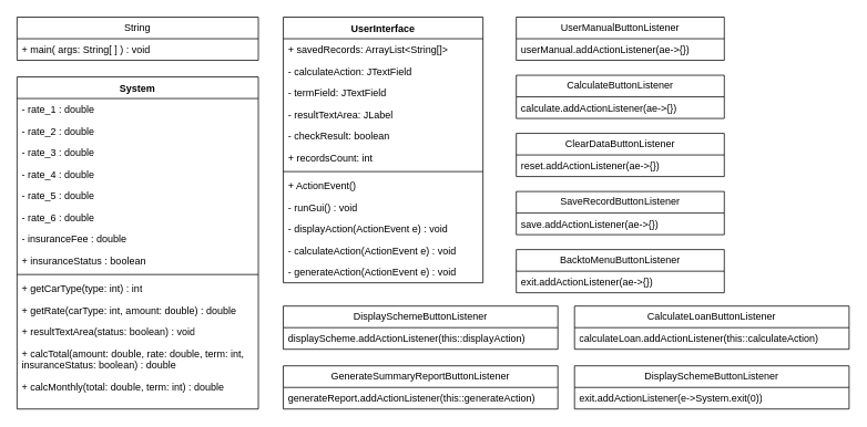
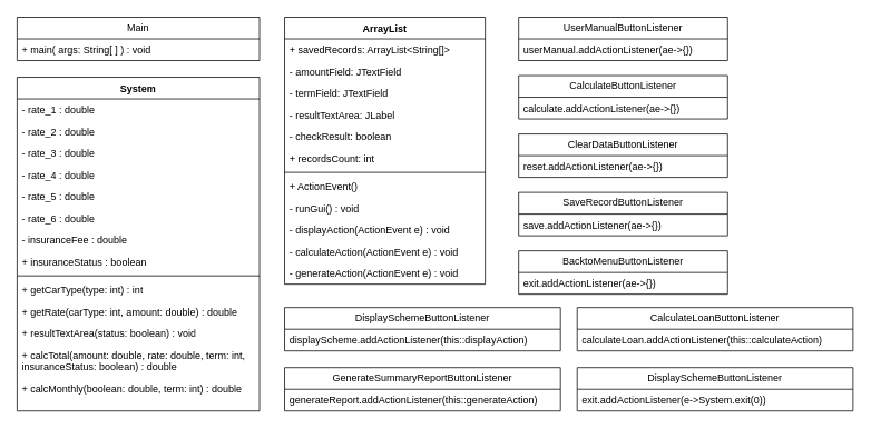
  <mxCell id="0" />
  <mxCell id="1" parent="0" />
- <mxCell id="2" value="UserInterface" style="swimlane;fontStyle=1;align=center;verticalAlign=top;childLayout=stackLayout;horizontal=1;startSize=26;horizontalStack=0;resizeParent=1;resizeParentMax=0;resizeLast=0;collapsible=1;marginBottom=0;whiteSpace=wrap;html=1;" vertex="1" parent="1"><mxGeometry x="340" y="20" width="240" height="320" as="geometry" /></mxCell>
+ <mxCell id="2" value="ArrayList" style="swimlane;fontStyle=1;align=center;verticalAlign=top;childLayout=stackLayout;horizontal=1;startSize=26;horizontalStack=0;resizeParent=1;resizeParentMax=0;resizeLast=0;collapsible=1;marginBottom=0;whiteSpace=wrap;html=1;" vertex="1" parent="1"><mxGeometry x="340" y="20" width="240" height="320" as="geometry" /></mxCell>
  <mxCell id="3" value="+ savedRecords: ArrayList&amp;lt;String[]&amp;gt;" style="text;strokeColor=none;fillColor=none;align=left;verticalAlign=top;spacingLeft=4;spacingRight=4;overflow=hidden;rotatable=0;points=[[0,0.5],[1,0.5]];portConstraint=eastwest;whiteSpace=wrap;html=1;" vertex="1" parent="2"><mxGeometry y="26" width="240" height="26" as="geometry" /></mxCell>
- <mxCell id="4" value="- calculateAction: JTextField" style="text;strokeColor=none;fillColor=none;align=left;verticalAlign=top;spacingLeft=4;spacingRight=4;overflow=hidden;rotatable=0;points=[[0,0.5],[1,0.5]];portConstraint=eastwest;whiteSpace=wrap;html=1;" vertex="1" parent="2"><mxGeometry y="52" width="240" height="26" as="geometry" /></mxCell>
+ <mxCell id="4" value="- amountField: JTextField" style="text;strokeColor=none;fillColor=none;align=left;verticalAlign=top;spacingLeft=4;spacingRight=4;overflow=hidden;rotatable=0;points=[[0,0.5],[1,0.5]];portConstraint=eastwest;whiteSpace=wrap;html=1;" vertex="1" parent="2"><mxGeometry y="52" width="240" height="26" as="geometry" /></mxCell>
  <mxCell id="5" value="- termField: JTextField" style="text;strokeColor=none;fillColor=none;align=left;verticalAlign=top;spacingLeft=4;spacingRight=4;overflow=hidden;rotatable=0;points=[[0,0.5],[1,0.5]];portConstraint=eastwest;whiteSpace=wrap;html=1;" vertex="1" parent="2"><mxGeometry y="78" width="240" height="26" as="geometry" /></mxCell>
  <mxCell id="6" value="- resultTextArea: JLabel" style="text;strokeColor=none;fillColor=none;align=left;verticalAlign=top;spacingLeft=4;spacingRight=4;overflow=hidden;rotatable=0;points=[[0,0.5],[1,0.5]];portConstraint=eastwest;whiteSpace=wrap;html=1;" vertex="1" parent="2"><mxGeometry y="104" width="240" height="26" as="geometry" /></mxCell>
  <mxCell id="7" value="- checkResult: boolean" style="text;strokeColor=none;fillColor=none;align=left;verticalAlign=top;spacingLeft=4;spacingRight=4;overflow=hidden;rotatable=0;points=[[0,0.5],[1,0.5]];portConstraint=eastwest;whiteSpace=wrap;html=1;" vertex="1" parent="2"><mxGeometry y="130" width="240" height="26" as="geometry" /></mxCell>
  <mxCell id="8" value="+ recordsCount: int" style="text;strokeColor=none;fillColor=none;align=left;verticalAlign=top;spacingLeft=4;spacingRight=4;overflow=hidden;rotatable=0;points=[[0,0.5],[1,0.5]];portConstraint=eastwest;whiteSpace=wrap;html=1;" vertex="1" parent="2"><mxGeometry y="156" width="240" height="26" as="geometry" /></mxCell>
  <mxCell id="9" value="" style="line;strokeWidth=1;fillColor=none;align=left;verticalAlign=middle;spacingTop=-1;spacingLeft=3;spacingRight=3;rotatable=0;labelPosition=right;points=[];portConstraint=eastwest;strokeColor=inherit;" vertex="1" parent="2"><mxGeometry y="182" width="240" height="8" as="geometry" /></mxCell>
  <mxCell id="10" value="+ ActionEvent()" style="text;strokeColor=none;fillColor=none;align=left;verticalAlign=top;spacingLeft=4;spacingRight=4;overflow=hidden;rotatable=0;points=[[0,0.5],[1,0.5]];portConstraint=eastwest;whiteSpace=wrap;html=1;" vertex="1" parent="2"><mxGeometry y="190" width="240" height="26" as="geometry" /></mxCell>
  <mxCell id="11" value="- runGui() : void" style="text;strokeColor=none;fillColor=none;align=left;verticalAlign=top;spacingLeft=4;spacingRight=4;overflow=hidden;rotatable=0;points=[[0,0.5],[1,0.5]];portConstraint=eastwest;whiteSpace=wrap;html=1;" vertex="1" parent="2"><mxGeometry y="216" width="240" height="26" as="geometry" /></mxCell>
  <mxCell id="12" value="- displayAction(ActionEvent e) : void" style="text;strokeColor=none;fillColor=none;align=left;verticalAlign=top;spacingLeft=4;spacingRight=4;overflow=hidden;rotatable=0;points=[[0,0.5],[1,0.5]];portConstraint=eastwest;whiteSpace=wrap;html=1;" vertex="1" parent="2"><mxGeometry y="242" width="240" height="26" as="geometry" /></mxCell>
  <mxCell id="13" value="- calculateAction(ActionEvent e) : void" style="text;strokeColor=none;fillColor=none;align=left;verticalAlign=top;spacingLeft=4;spacingRight=4;overflow=hidden;rotatable=0;points=[[0,0.5],[1,0.5]];portConstraint=eastwest;whiteSpace=wrap;html=1;" vertex="1" parent="2"><mxGeometry y="268" width="240" height="26" as="geometry" /></mxCell>
  <mxCell id="14" value="- generateAction(ActionEvent e) : void" style="text;strokeColor=none;fillColor=none;align=left;verticalAlign=top;spacingLeft=4;spacingRight=4;overflow=hidden;rotatable=0;points=[[0,0.5],[1,0.5]];portConstraint=eastwest;whiteSpace=wrap;html=1;" vertex="1" parent="2"><mxGeometry y="294" width="240" height="26" as="geometry" /></mxCell>
  <mxCell id="15" value="System" style="swimlane;fontStyle=1;align=center;verticalAlign=top;childLayout=stackLayout;horizontal=1;startSize=26;horizontalStack=0;resizeParent=1;resizeParentMax=0;resizeLast=0;collapsible=1;marginBottom=0;whiteSpace=wrap;html=1;" vertex="1" parent="1"><mxGeometry x="20" y="92" width="290" height="400" as="geometry" /></mxCell>
  <mxCell id="16" value="- rate_1 : double&amp;nbsp;" style="text;strokeColor=none;fillColor=none;align=left;verticalAlign=top;spacingLeft=4;spacingRight=4;overflow=hidden;rotatable=0;points=[[0,0.5],[1,0.5]];portConstraint=eastwest;whiteSpace=wrap;html=1;" vertex="1" parent="15"><mxGeometry y="26" width="290" height="26" as="geometry" /></mxCell>
  <mxCell id="17" value="- rate_2 : double" style="text;strokeColor=none;fillColor=none;align=left;verticalAlign=top;spacingLeft=4;spacingRight=4;overflow=hidden;rotatable=0;points=[[0,0.5],[1,0.5]];portConstraint=eastwest;whiteSpace=wrap;html=1;" vertex="1" parent="15"><mxGeometry y="52" width="290" height="26" as="geometry" /></mxCell>
  <mxCell id="18" value="- rate_3 : double" style="text;strokeColor=none;fillColor=none;align=left;verticalAlign=top;spacingLeft=4;spacingRight=4;overflow=hidden;rotatable=0;points=[[0,0.5],[1,0.5]];portConstraint=eastwest;whiteSpace=wrap;html=1;" vertex="1" parent="15"><mxGeometry y="78" width="290" height="26" as="geometry" /></mxCell>
  <mxCell id="19" value="- rate_4 : double" style="text;strokeColor=none;fillColor=none;align=left;verticalAlign=top;spacingLeft=4;spacingRight=4;overflow=hidden;rotatable=0;points=[[0,0.5],[1,0.5]];portConstraint=eastwest;whiteSpace=wrap;html=1;" vertex="1" parent="15"><mxGeometry y="104" width="290" height="26" as="geometry" /></mxCell>
  <mxCell id="20" value="- rate_5 : double" style="text;strokeColor=none;fillColor=none;align=left;verticalAlign=top;spacingLeft=4;spacingRight=4;overflow=hidden;rotatable=0;points=[[0,0.5],[1,0.5]];portConstraint=eastwest;whiteSpace=wrap;html=1;" vertex="1" parent="15"><mxGeometry y="130" width="290" height="26" as="geometry" /></mxCell>
  <mxCell id="21" value="- rate_6 : double" style="text;strokeColor=none;fillColor=none;align=left;verticalAlign=top;spacingLeft=4;spacingRight=4;overflow=hidden;rotatable=0;points=[[0,0.5],[1,0.5]];portConstraint=eastwest;whiteSpace=wrap;html=1;" vertex="1" parent="15"><mxGeometry y="156" width="290" height="26" as="geometry" /></mxCell>
  <mxCell id="22" value="- insuranceFee : double" style="text;strokeColor=none;fillColor=none;align=left;verticalAlign=top;spacingLeft=4;spacingRight=4;overflow=hidden;rotatable=0;points=[[0,0.5],[1,0.5]];portConstraint=eastwest;whiteSpace=wrap;html=1;" vertex="1" parent="15"><mxGeometry y="182" width="290" height="26" as="geometry" /></mxCell>
  <mxCell id="23" value="+ insuranceStatus : boolean" style="text;strokeColor=none;fillColor=none;align=left;verticalAlign=top;spacingLeft=4;spacingRight=4;overflow=hidden;rotatable=0;points=[[0,0.5],[1,0.5]];portConstraint=eastwest;whiteSpace=wrap;html=1;" vertex="1" parent="15"><mxGeometry y="208" width="290" height="26" as="geometry" /></mxCell>
  <mxCell id="24" value="" style="line;strokeWidth=1;fillColor=none;align=left;verticalAlign=middle;spacingTop=-1;spacingLeft=3;spacingRight=3;rotatable=0;labelPosition=right;points=[];portConstraint=eastwest;strokeColor=inherit;" vertex="1" parent="15"><mxGeometry y="234" width="290" height="8" as="geometry" /></mxCell>
  <mxCell id="25" value="+ getCarType(type: int) : int" style="text;strokeColor=none;fillColor=none;align=left;verticalAlign=top;spacingLeft=4;spacingRight=4;overflow=hidden;rotatable=0;points=[[0,0.5],[1,0.5]];portConstraint=eastwest;whiteSpace=wrap;html=1;" vertex="1" parent="15"><mxGeometry y="242" width="290" height="26" as="geometry" /></mxCell>
  <mxCell id="26" value="+ getRate(carType: int, amount: double) : double" style="text;strokeColor=none;fillColor=none;align=left;verticalAlign=top;spacingLeft=4;spacingRight=4;overflow=hidden;rotatable=0;points=[[0,0.5],[1,0.5]];portConstraint=eastwest;whiteSpace=wrap;html=1;" vertex="1" parent="15"><mxGeometry y="268" width="290" height="26" as="geometry" /></mxCell>
  <mxCell id="27" value="+ resultTextArea(status: boolean) : void" style="text;strokeColor=none;fillColor=none;align=left;verticalAlign=top;spacingLeft=4;spacingRight=4;overflow=hidden;rotatable=0;points=[[0,0.5],[1,0.5]];portConstraint=eastwest;whiteSpace=wrap;html=1;" vertex="1" parent="15"><mxGeometry y="294" width="290" height="26" as="geometry" /></mxCell>
  <mxCell id="28" value="+ calcTotal(amount: double, rate: double, term: int, insuranceStatus: boolean) : double" style="text;strokeColor=none;fillColor=none;align=left;verticalAlign=top;spacingLeft=4;spacingRight=4;overflow=hidden;rotatable=0;points=[[0,0.5],[1,0.5]];portConstraint=eastwest;whiteSpace=wrap;html=1;" vertex="1" parent="15"><mxGeometry y="320" width="290" height="40" as="geometry" /></mxCell>
- <mxCell id="29" value="+ calcMonthly(total: double, term: int) : double" style="text;strokeColor=none;fillColor=none;align=left;verticalAlign=top;spacingLeft=4;spacingRight=4;overflow=hidden;rotatable=0;points=[[0,0.5],[1,0.5]];portConstraint=eastwest;whiteSpace=wrap;html=1;" vertex="1" parent="15"><mxGeometry y="360" width="290" height="40" as="geometry" /></mxCell>
- <mxCell id="30" value="String" style="swimlane;fontStyle=0;childLayout=stackLayout;horizontal=1;startSize=26;fillColor=none;horizontalStack=0;resizeParent=1;resizeParentMax=0;resizeLast=0;collapsible=1;marginBottom=0;whiteSpace=wrap;html=1;" vertex="1" parent="1"><mxGeometry x="20" y="20" width="290" height="52" as="geometry" /></mxCell>
+ <mxCell id="29" value="+ calcMonthly(boolean: double, term: int) : double" style="text;strokeColor=none;fillColor=none;align=left;verticalAlign=top;spacingLeft=4;spacingRight=4;overflow=hidden;rotatable=0;points=[[0,0.5],[1,0.5]];portConstraint=eastwest;whiteSpace=wrap;html=1;" vertex="1" parent="15"><mxGeometry y="360" width="290" height="40" as="geometry" /></mxCell>
+ <mxCell id="30" value="Main" style="swimlane;fontStyle=0;childLayout=stackLayout;horizontal=1;startSize=26;fillColor=none;horizontalStack=0;resizeParent=1;resizeParentMax=0;resizeLast=0;collapsible=1;marginBottom=0;whiteSpace=wrap;html=1;" vertex="1" parent="1"><mxGeometry x="20" y="20" width="290" height="52" as="geometry" /></mxCell>
  <mxCell id="31" value="+ main( args: String[ ] ) : void" style="text;strokeColor=none;fillColor=none;align=left;verticalAlign=top;spacingLeft=4;spacingRight=4;overflow=hidden;rotatable=0;points=[[0,0.5],[1,0.5]];portConstraint=eastwest;whiteSpace=wrap;html=1;" vertex="1" parent="30"><mxGeometry y="26" width="290" height="26" as="geometry" /></mxCell>
  <mxCell id="32" value="UserManualButtonListener" style="swimlane;fontStyle=0;childLayout=stackLayout;horizontal=1;startSize=26;fillColor=none;horizontalStack=0;resizeParent=1;resizeParentMax=0;resizeLast=0;collapsible=1;marginBottom=0;whiteSpace=wrap;html=1;" vertex="1" parent="1"><mxGeometry x="620" y="20" width="250" height="52" as="geometry" /></mxCell>
  <mxCell id="33" value="userManual.addActionListener(ae-&amp;gt;{})&amp;nbsp;" style="text;strokeColor=none;fillColor=none;align=left;verticalAlign=top;spacingLeft=4;spacingRight=4;overflow=hidden;rotatable=0;points=[[0,0.5],[1,0.5]];portConstraint=eastwest;whiteSpace=wrap;html=1;" vertex="1" parent="32"><mxGeometry y="26" width="250" height="26" as="geometry" /></mxCell>
  <mxCell id="34" value="CalculateButtonListener" style="swimlane;fontStyle=0;childLayout=stackLayout;horizontal=1;startSize=26;fillColor=none;horizontalStack=0;resizeParent=1;resizeParentMax=0;resizeLast=0;collapsible=1;marginBottom=0;whiteSpace=wrap;html=1;" vertex="1" parent="1"><mxGeometry x="620" y="90" width="250" height="52" as="geometry" /></mxCell>
  <mxCell id="35" value="calculate.addActionListener(ae-&amp;gt;{})&amp;nbsp;" style="text;strokeColor=none;fillColor=none;align=left;verticalAlign=top;spacingLeft=4;spacingRight=4;overflow=hidden;rotatable=0;points=[[0,0.5],[1,0.5]];portConstraint=eastwest;whiteSpace=wrap;html=1;" vertex="1" parent="34"><mxGeometry y="26" width="250" height="26" as="geometry" /></mxCell>
  <mxCell id="36" value="ClearDataButtonListener" style="swimlane;fontStyle=0;childLayout=stackLayout;horizontal=1;startSize=26;fillColor=none;horizontalStack=0;resizeParent=1;resizeParentMax=0;resizeLast=0;collapsible=1;marginBottom=0;whiteSpace=wrap;html=1;" vertex="1" parent="1"><mxGeometry x="620" y="160" width="250" height="52" as="geometry" /></mxCell>
  <mxCell id="37" value="reset.addActionListener(ae-&amp;gt;{})&amp;nbsp;" style="text;strokeColor=none;fillColor=none;align=left;verticalAlign=top;spacingLeft=4;spacingRight=4;overflow=hidden;rotatable=0;points=[[0,0.5],[1,0.5]];portConstraint=eastwest;whiteSpace=wrap;html=1;" vertex="1" parent="36"><mxGeometry y="26" width="250" height="26" as="geometry" /></mxCell>
  <mxCell id="38" value="SaveRecordButtonListener" style="swimlane;fontStyle=0;childLayout=stackLayout;horizontal=1;startSize=26;fillColor=none;horizontalStack=0;resizeParent=1;resizeParentMax=0;resizeLast=0;collapsible=1;marginBottom=0;whiteSpace=wrap;html=1;" vertex="1" parent="1"><mxGeometry x="620" y="230" width="250" height="52" as="geometry" /></mxCell>
  <mxCell id="39" value="save.addActionListener(ae-&amp;gt;{})&amp;nbsp;" style="text;strokeColor=none;fillColor=none;align=left;verticalAlign=top;spacingLeft=4;spacingRight=4;overflow=hidden;rotatable=0;points=[[0,0.5],[1,0.5]];portConstraint=eastwest;whiteSpace=wrap;html=1;" vertex="1" parent="38"><mxGeometry y="26" width="250" height="26" as="geometry" /></mxCell>
  <mxCell id="40" value="BacktoMenuButtonListener" style="swimlane;fontStyle=0;childLayout=stackLayout;horizontal=1;startSize=26;fillColor=none;horizontalStack=0;resizeParent=1;resizeParentMax=0;resizeLast=0;collapsible=1;marginBottom=0;whiteSpace=wrap;html=1;" vertex="1" parent="1"><mxGeometry x="620" y="300" width="250" height="52" as="geometry" /></mxCell>
  <mxCell id="41" value="exit.addActionListener(ae-&amp;gt;{})&amp;nbsp;" style="text;strokeColor=none;fillColor=none;align=left;verticalAlign=top;spacingLeft=4;spacingRight=4;overflow=hidden;rotatable=0;points=[[0,0.5],[1,0.5]];portConstraint=eastwest;whiteSpace=wrap;html=1;" vertex="1" parent="40"><mxGeometry y="26" width="250" height="26" as="geometry" /></mxCell>
  <mxCell id="42" value="DisplaySchemeButtonListener" style="swimlane;fontStyle=0;childLayout=stackLayout;horizontal=1;startSize=26;fillColor=none;horizontalStack=0;resizeParent=1;resizeParentMax=0;resizeLast=0;collapsible=1;marginBottom=0;whiteSpace=wrap;html=1;" vertex="1" parent="1"><mxGeometry x="340" y="368" width="330" height="52" as="geometry" /></mxCell>
  <mxCell id="43" value="displayScheme.addActionListener(this::displayAction)" style="text;strokeColor=none;fillColor=none;align=left;verticalAlign=top;spacingLeft=4;spacingRight=4;overflow=hidden;rotatable=0;points=[[0,0.5],[1,0.5]];portConstraint=eastwest;whiteSpace=wrap;html=1;" vertex="1" parent="42"><mxGeometry y="26" width="330" height="26" as="geometry" /></mxCell>
  <mxCell id="44" value="GenerateSummaryReportButtonListener" style="swimlane;fontStyle=0;childLayout=stackLayout;horizontal=1;startSize=26;fillColor=none;horizontalStack=0;resizeParent=1;resizeParentMax=0;resizeLast=0;collapsible=1;marginBottom=0;whiteSpace=wrap;html=1;" vertex="1" parent="1"><mxGeometry x="340" y="440" width="330" height="52" as="geometry" /></mxCell>
  <mxCell id="45" value="generateReport.addActionListener(this::generateAction)" style="text;strokeColor=none;fillColor=none;align=left;verticalAlign=top;spacingLeft=4;spacingRight=4;overflow=hidden;rotatable=0;points=[[0,0.5],[1,0.5]];portConstraint=eastwest;whiteSpace=wrap;html=1;" vertex="1" parent="44"><mxGeometry y="26" width="330" height="26" as="geometry" /></mxCell>
  <mxCell id="46" value="CalculateLoanButtonListener" style="swimlane;fontStyle=0;childLayout=stackLayout;horizontal=1;startSize=26;fillColor=none;horizontalStack=0;resizeParent=1;resizeParentMax=0;resizeLast=0;collapsible=1;marginBottom=0;whiteSpace=wrap;html=1;" vertex="1" parent="1"><mxGeometry x="690" y="368" width="330" height="52" as="geometry" /></mxCell>
  <mxCell id="47" value="calculateLoan.addActionListener(this::calculateAction)" style="text;strokeColor=none;fillColor=none;align=left;verticalAlign=top;spacingLeft=4;spacingRight=4;overflow=hidden;rotatable=0;points=[[0,0.5],[1,0.5]];portConstraint=eastwest;whiteSpace=wrap;html=1;" vertex="1" parent="46"><mxGeometry y="26" width="330" height="26" as="geometry" /></mxCell>
  <mxCell id="48" value="DisplaySchemeButtonListener" style="swimlane;fontStyle=0;childLayout=stackLayout;horizontal=1;startSize=26;fillColor=none;horizontalStack=0;resizeParent=1;resizeParentMax=0;resizeLast=0;collapsible=1;marginBottom=0;whiteSpace=wrap;html=1;" vertex="1" parent="1"><mxGeometry x="690" y="440" width="330" height="52" as="geometry" /></mxCell>
  <mxCell id="49" value="exit.addActionListener(e-&amp;gt;System.exit(0))" style="text;strokeColor=none;fillColor=none;align=left;verticalAlign=top;spacingLeft=4;spacingRight=4;overflow=hidden;rotatable=0;points=[[0,0.5],[1,0.5]];portConstraint=eastwest;whiteSpace=wrap;html=1;" vertex="1" parent="48"><mxGeometry y="26" width="330" height="26" as="geometry" /></mxCell>
